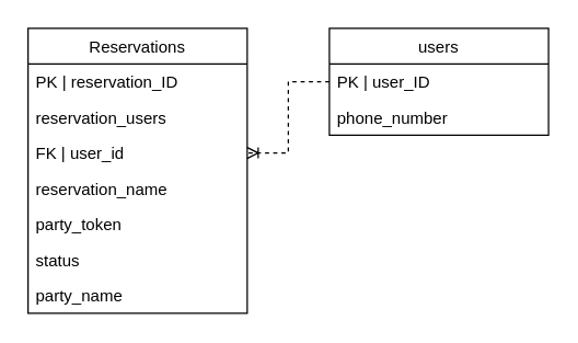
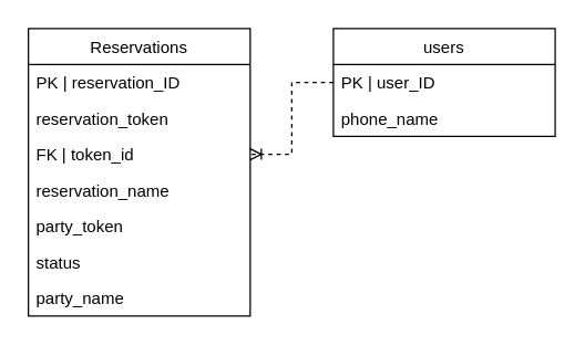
  <mxCell id="0" />
  <mxCell id="1" parent="0" />
  <mxCell id="2" value="Reservations" style="swimlane;fontStyle=0;align=center;verticalAlign=top;childLayout=stackLayout;horizontal=1;startSize=26;horizontalStack=0;resizeParent=1;resizeLast=0;collapsible=1;marginBottom=0;rounded=0;shadow=0;strokeWidth=1;" parent="1" vertex="1"><mxGeometry x="20" y="20" width="160" height="208" as="geometry"><mxRectangle x="340" y="380" width="170" height="26" as="alternateBounds" /></mxGeometry></mxCell>
  <mxCell id="3" value="PK | reservation_ID" style="text;strokeColor=none;fillColor=none;align=left;verticalAlign=top;spacingLeft=4;spacingRight=4;overflow=hidden;rotatable=0;points=[[0,0.5],[1,0.5]];portConstraint=eastwest;" parent="2" vertex="1"><mxGeometry y="26" width="160" height="26" as="geometry" /></mxCell>
- <mxCell id="4" value="reservation_users" style="text;strokeColor=none;fillColor=none;align=left;verticalAlign=top;spacingLeft=4;spacingRight=4;overflow=hidden;rotatable=0;points=[[0,0.5],[1,0.5]];portConstraint=eastwest;" parent="2" vertex="1"><mxGeometry y="52" width="160" height="26" as="geometry" /></mxCell>
- <mxCell id="5" value="FK | user_id" style="text;strokeColor=none;fillColor=none;align=left;verticalAlign=top;spacingLeft=4;spacingRight=4;overflow=hidden;rotatable=0;points=[[0,0.5],[1,0.5]];portConstraint=eastwest;" parent="2" vertex="1"><mxGeometry y="78" width="160" height="26" as="geometry" /></mxCell>
+ <mxCell id="4" value="reservation_token" style="text;strokeColor=none;fillColor=none;align=left;verticalAlign=top;spacingLeft=4;spacingRight=4;overflow=hidden;rotatable=0;points=[[0,0.5],[1,0.5]];portConstraint=eastwest;" parent="2" vertex="1"><mxGeometry y="52" width="160" height="26" as="geometry" /></mxCell>
+ <mxCell id="5" value="FK | token_id" style="text;strokeColor=none;fillColor=none;align=left;verticalAlign=top;spacingLeft=4;spacingRight=4;overflow=hidden;rotatable=0;points=[[0,0.5],[1,0.5]];portConstraint=eastwest;" parent="2" vertex="1"><mxGeometry y="78" width="160" height="26" as="geometry" /></mxCell>
  <mxCell id="6" value="reservation_name" style="text;strokeColor=none;fillColor=none;align=left;verticalAlign=top;spacingLeft=4;spacingRight=4;overflow=hidden;rotatable=0;points=[[0,0.5],[1,0.5]];portConstraint=eastwest;" parent="2" vertex="1"><mxGeometry y="104" width="160" height="26" as="geometry" /></mxCell>
  <mxCell id="7" value="party_token" style="text;strokeColor=none;fillColor=none;align=left;verticalAlign=top;spacingLeft=4;spacingRight=4;overflow=hidden;rotatable=0;points=[[0,0.5],[1,0.5]];portConstraint=eastwest;" parent="2" vertex="1"><mxGeometry y="130" width="160" height="26" as="geometry" /></mxCell>
  <mxCell id="8" value="status" style="text;strokeColor=none;fillColor=none;align=left;verticalAlign=top;spacingLeft=4;spacingRight=4;overflow=hidden;rotatable=0;points=[[0,0.5],[1,0.5]];portConstraint=eastwest;" parent="2" vertex="1"><mxGeometry y="156" width="160" height="26" as="geometry" /></mxCell>
  <mxCell id="9" value="party_name" style="text;strokeColor=none;fillColor=none;align=left;verticalAlign=top;spacingLeft=4;spacingRight=4;overflow=hidden;rotatable=0;points=[[0,0.5],[1,0.5]];portConstraint=eastwest;" vertex="1" parent="2"><mxGeometry y="182" width="160" height="26" as="geometry" /></mxCell>
  <mxCell id="10" value="users" style="swimlane;fontStyle=0;align=center;verticalAlign=top;childLayout=stackLayout;horizontal=1;startSize=26;horizontalStack=0;resizeParent=1;resizeLast=0;collapsible=1;marginBottom=0;rounded=0;shadow=0;strokeWidth=1;" parent="1" vertex="1"><mxGeometry x="240" y="20" width="160" height="78" as="geometry"><mxRectangle x="340" y="380" width="170" height="26" as="alternateBounds" /></mxGeometry></mxCell>
  <mxCell id="11" value="PK | user_ID" style="text;strokeColor=none;fillColor=none;align=left;verticalAlign=top;spacingLeft=4;spacingRight=4;overflow=hidden;rotatable=0;points=[[0,0.5],[1,0.5]];portConstraint=eastwest;" parent="10" vertex="1"><mxGeometry y="26" width="160" height="26" as="geometry" /></mxCell>
- <mxCell id="12" value="phone_number" style="text;strokeColor=none;fillColor=none;align=left;verticalAlign=top;spacingLeft=4;spacingRight=4;overflow=hidden;rotatable=0;points=[[0,0.5],[1,0.5]];portConstraint=eastwest;" parent="10" vertex="1"><mxGeometry y="52" width="160" height="26" as="geometry" /></mxCell>
+ <mxCell id="12" value="phone_name" style="text;strokeColor=none;fillColor=none;align=left;verticalAlign=top;spacingLeft=4;spacingRight=4;overflow=hidden;rotatable=0;points=[[0,0.5],[1,0.5]];portConstraint=eastwest;" parent="10" vertex="1"><mxGeometry y="52" width="160" height="26" as="geometry" /></mxCell>
  <mxCell id="13" style="edgeStyle=orthogonalEdgeStyle;rounded=0;orthogonalLoop=1;jettySize=auto;html=1;exitX=0;exitY=0.5;exitDx=0;exitDy=0;entryX=1;entryY=0.5;entryDx=0;entryDy=0;endArrow=ERoneToMany;endFill=0;dashed=1;" parent="1" source="11" target="5" edge="1"><mxGeometry relative="1" as="geometry" /></mxCell>
